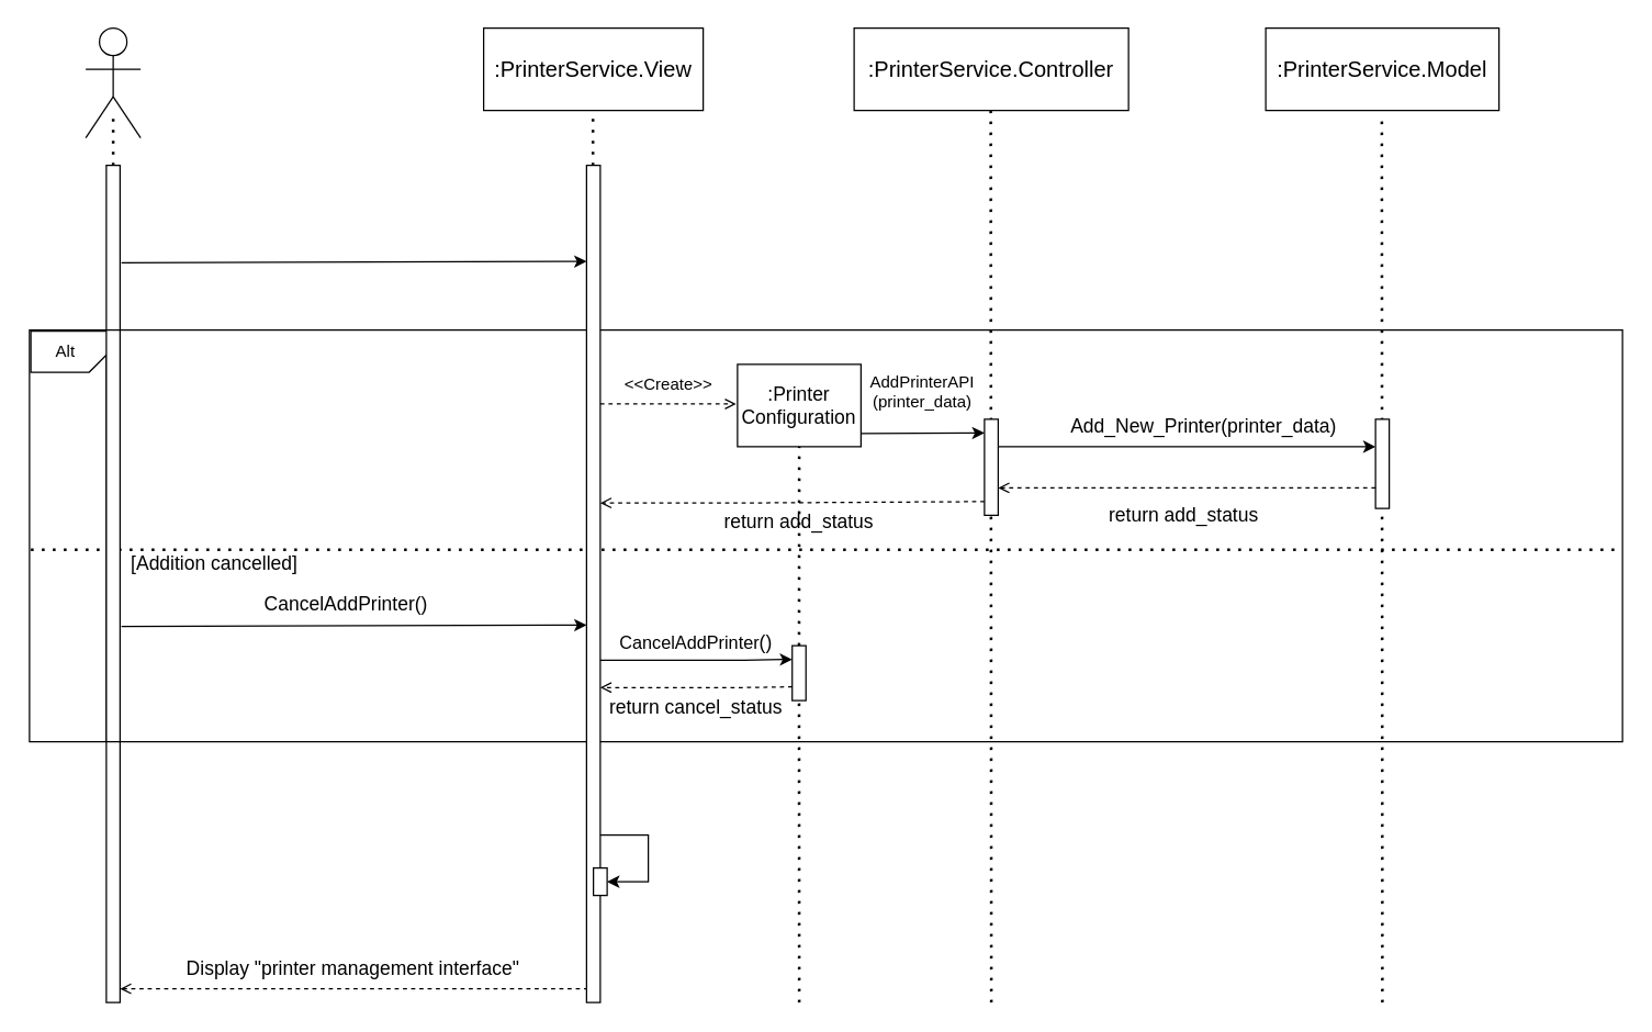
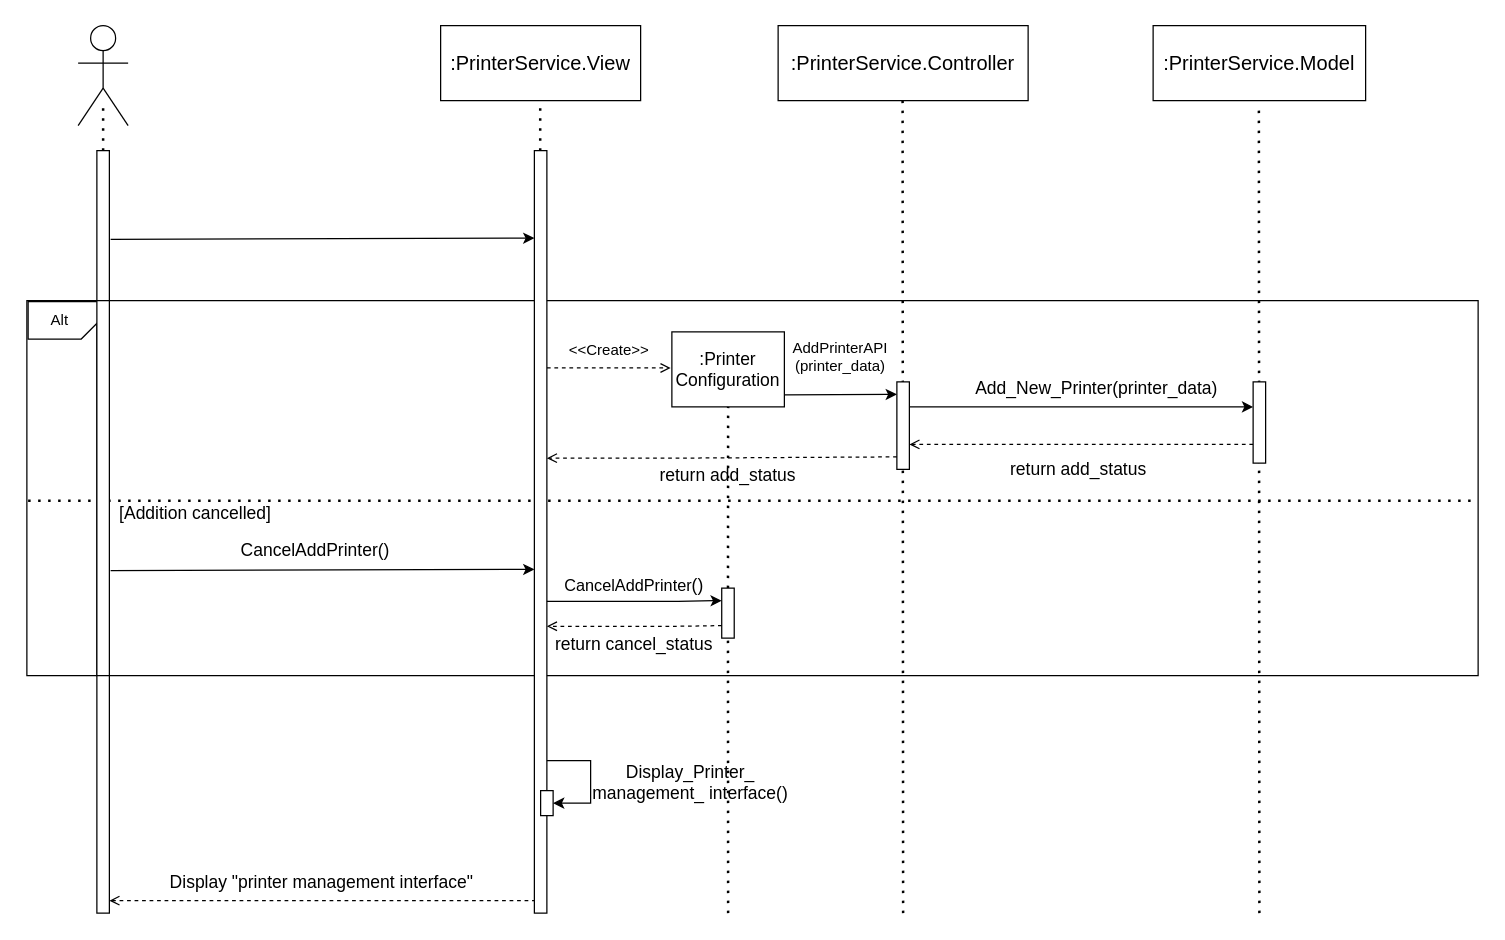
  <mxCell id="0" />
  <mxCell id="1" parent="0" />
  <mxCell id="2" value="" style="rounded=0;whiteSpace=wrap;html=1;" vertex="1" parent="1"><mxGeometry x="21" y="240" width="1161" height="300" as="geometry" /></mxCell>
  <mxCell id="3" value="" style="ellipse;whiteSpace=wrap;html=1;fillColor=#FFFFFF;" vertex="1" parent="1"><mxGeometry x="72" y="20" width="20" height="20" as="geometry" /></mxCell>
  <mxCell id="4" value="" style="endArrow=none;html=1;rounded=0;exitX=0.5;exitY=1;exitDx=0;exitDy=0;" edge="1" parent="1" source="3"><mxGeometry width="50" height="50" relative="1" as="geometry"><mxPoint x="242" y="80" as="sourcePoint" /><mxPoint x="82" y="70" as="targetPoint" /><Array as="points"><mxPoint x="82" y="70" /></Array></mxGeometry></mxCell>
  <mxCell id="5" value="" style="endArrow=none;html=1;rounded=0;" edge="1" parent="1"><mxGeometry width="50" height="50" relative="1" as="geometry"><mxPoint x="62" y="100" as="sourcePoint" /><mxPoint x="82" y="70" as="targetPoint" /></mxGeometry></mxCell>
  <mxCell id="6" value="" style="endArrow=none;html=1;rounded=0;" edge="1" parent="1"><mxGeometry width="50" height="50" relative="1" as="geometry"><mxPoint x="82" y="70" as="sourcePoint" /><mxPoint x="102" y="100" as="targetPoint" /></mxGeometry></mxCell>
  <mxCell id="7" value="" style="endArrow=none;html=1;rounded=0;" edge="1" parent="1"><mxGeometry width="50" height="50" relative="1" as="geometry"><mxPoint x="62" y="50" as="sourcePoint" /><mxPoint x="102" y="50" as="targetPoint" /></mxGeometry></mxCell>
  <mxCell id="8" value="&lt;font style=&quot;font-size: 16px;&quot;&gt;:PrinterService.View&lt;/font&gt;" style="rounded=0;whiteSpace=wrap;html=1;fillColor=#FFFFFF;" vertex="1" parent="1"><mxGeometry x="352" y="20" width="160" height="60" as="geometry" /></mxCell>
  <mxCell id="9" value="&lt;font style=&quot;font-size: 16px;&quot;&gt;:PrinterService.Controller&lt;/font&gt;" style="rounded=0;whiteSpace=wrap;html=1;fillColor=#FFFFFF;" vertex="1" parent="1"><mxGeometry x="622" y="20" width="200" height="60" as="geometry" /></mxCell>
  <mxCell id="10" value="&lt;font style=&quot;font-size: 16px;&quot;&gt;:PrinterService.Model&lt;/font&gt;" style="rounded=0;whiteSpace=wrap;html=1;fillColor=#FFFFFF;" vertex="1" parent="1"><mxGeometry x="922" y="20" width="170" height="60" as="geometry" /></mxCell>
  <mxCell id="11" value="" style="endArrow=none;dashed=1;html=1;dashPattern=1 3;strokeWidth=2;rounded=0;exitX=0.5;exitY=0;exitDx=0;exitDy=0;" edge="1" parent="1"><mxGeometry width="50" height="50" relative="1" as="geometry"><mxPoint x="82" y="120" as="sourcePoint" /><mxPoint x="82" y="80" as="targetPoint" /></mxGeometry></mxCell>
  <mxCell id="12" value="" style="endArrow=none;dashed=1;html=1;dashPattern=1 3;strokeWidth=2;rounded=0;exitX=0.5;exitY=0;exitDx=0;exitDy=0;" edge="1" parent="1"><mxGeometry width="50" height="50" relative="1" as="geometry"><mxPoint x="431.67" y="120" as="sourcePoint" /><mxPoint x="431.67" y="80" as="targetPoint" /></mxGeometry></mxCell>
  <mxCell id="13" value="" style="rounded=0;whiteSpace=wrap;html=1;" vertex="1" parent="1"><mxGeometry x="77" y="120" width="10" height="610" as="geometry" /></mxCell>
  <mxCell id="14" value="" style="endArrow=none;dashed=1;html=1;dashPattern=1 3;strokeWidth=2;rounded=0;" edge="1" parent="1"><mxGeometry width="50" height="50" relative="1" as="geometry"><mxPoint x="722" y="730" as="sourcePoint" /><mxPoint x="721.58" y="80" as="targetPoint" /></mxGeometry></mxCell>
  <mxCell id="15" value="" style="endArrow=none;dashed=1;html=1;dashPattern=1 3;strokeWidth=2;rounded=0;" edge="1" parent="1"><mxGeometry width="50" height="50" relative="1" as="geometry"><mxPoint x="1007" y="730" as="sourcePoint" /><mxPoint x="1006.6" y="83" as="targetPoint" /></mxGeometry></mxCell>
  <mxCell id="16" value=":Printer&lt;div&gt;Configuration&lt;/div&gt;" style="rounded=0;whiteSpace=wrap;html=1;fillColor=#FFFFFF;fontSize=14;" vertex="1" parent="1"><mxGeometry x="537" y="265" width="90" height="60" as="geometry" /></mxCell>
  <mxCell id="17" value="&amp;lt;&amp;lt;Create&amp;gt;&amp;gt;" style="text;html=1;align=center;verticalAlign=middle;whiteSpace=wrap;rounded=0;" vertex="1" parent="1"><mxGeometry x="452" y="265" width="70" height="30" as="geometry" /></mxCell>
  <mxCell id="18" value="" style="endArrow=classic;html=1;rounded=0;entryX=-0.058;entryY=0.106;entryDx=0;entryDy=0;entryPerimeter=0;exitX=0.997;exitY=0.462;exitDx=0;exitDy=0;exitPerimeter=0;" edge="1" parent="1"><mxGeometry width="50" height="50" relative="1" as="geometry"><mxPoint x="627.31" y="315.3" as="sourcePoint" /><mxPoint x="717" y="315" as="targetPoint" /></mxGeometry></mxCell>
  <mxCell id="19" value="AddPrinterAPI&lt;div&gt;(printer_data)&lt;/div&gt;" style="text;html=1;align=center;verticalAlign=middle;whiteSpace=wrap;rounded=0;" vertex="1" parent="1"><mxGeometry x="632" y="260" width="80" height="50" as="geometry" /></mxCell>
  <mxCell id="20" value="" style="endArrow=open;html=1;rounded=0;exitX=0.971;exitY=0.129;exitDx=0;exitDy=0;exitPerimeter=0;entryX=-0.006;entryY=0.519;entryDx=0;entryDy=0;entryPerimeter=0;dashed=1;endFill=0;" edge="1" parent="1"><mxGeometry width="50" height="50" relative="1" as="geometry"><mxPoint x="437" y="293.89" as="sourcePoint" /><mxPoint x="536" y="293.89" as="targetPoint" /></mxGeometry></mxCell>
  <mxCell id="21" value="" style="rounded=0;whiteSpace=wrap;html=1;" vertex="1" parent="1"><mxGeometry x="717" y="305" width="10" height="70" as="geometry" /></mxCell>
  <mxCell id="22" value="Add_New_Printer(printer_data)" style="text;html=1;align=center;verticalAlign=middle;whiteSpace=wrap;rounded=0;fontSize=14;" vertex="1" parent="1"><mxGeometry x="762" y="295" width="230" height="30" as="geometry" /></mxCell>
  <mxCell id="23" value="" style="endArrow=classic;html=1;rounded=0;exitX=0.955;exitY=0.208;exitDx=0;exitDy=0;exitPerimeter=0;entryX=0.027;entryY=0.096;entryDx=0;entryDy=0;entryPerimeter=0;endFill=1;" edge="1" parent="1"><mxGeometry width="50" height="50" relative="1" as="geometry"><mxPoint x="727" y="325" as="sourcePoint" /><mxPoint x="1002" y="325" as="targetPoint" /><Array as="points"><mxPoint x="832" y="325" /></Array></mxGeometry></mxCell>
  <mxCell id="24" value="&lt;font style=&quot;font-size: 14px;&quot;&gt;return add_status&lt;/font&gt;" style="text;html=1;align=center;verticalAlign=middle;whiteSpace=wrap;rounded=0;direction=south;fontSize=14;" vertex="1" parent="1"><mxGeometry x="734.56" y="365" width="255.12" height="20" as="geometry" /></mxCell>
  <mxCell id="25" value="" style="endArrow=open;html=1;rounded=0;exitX=0.955;exitY=0.208;exitDx=0;exitDy=0;exitPerimeter=0;entryX=0.027;entryY=0.096;entryDx=0;entryDy=0;entryPerimeter=0;endFill=0;dashed=1;" edge="1" parent="1"><mxGeometry width="50" height="50" relative="1" as="geometry"><mxPoint x="1002" y="355" as="sourcePoint" /><mxPoint x="727" y="355" as="targetPoint" /><Array as="points"><mxPoint x="832" y="355" /></Array></mxGeometry></mxCell>
  <mxCell id="26" value="" style="endArrow=open;html=1;rounded=0;exitX=0.99;exitY=0.271;exitDx=0;exitDy=0;exitPerimeter=0;entryX=-0.009;entryY=0.069;entryDx=0;entryDy=0;entryPerimeter=0;dashed=1;endFill=0;" edge="1" parent="1"><mxGeometry width="50" height="50" relative="1" as="geometry"><mxPoint x="717" y="365" as="sourcePoint" /><mxPoint x="437" y="366" as="targetPoint" /><Array as="points"><mxPoint x="542" y="366" /></Array></mxGeometry></mxCell>
  <mxCell id="27" value="return add_status" style="text;html=1;align=center;verticalAlign=middle;whiteSpace=wrap;rounded=0;fontSize=14;" vertex="1" parent="1"><mxGeometry x="481.76" y="365" width="200.24" height="30" as="geometry" /></mxCell>
  <mxCell id="28" value="" style="endArrow=open;dashed=1;html=1;strokeWidth=1;rounded=0;endFill=0;entryX=0.86;entryY=0.039;entryDx=0;entryDy=0;entryPerimeter=0;exitX=-0.025;exitY=0.039;exitDx=0;exitDy=0;exitPerimeter=0;" edge="1" parent="1"><mxGeometry width="50" height="50" relative="1" as="geometry"><mxPoint x="428.15" y="720" as="sourcePoint" /><mxPoint x="87" y="720" as="targetPoint" /></mxGeometry></mxCell>
  <mxCell id="29" value="Display &quot;printer management interface&quot;" style="text;html=1;align=center;verticalAlign=middle;whiteSpace=wrap;rounded=0;fontSize=14;" vertex="1" parent="1"><mxGeometry x="127" y="690" width="260.02" height="30" as="geometry" /></mxCell>
  <mxCell id="30" value="" style="endArrow=classic;html=1;rounded=0;exitX=1.024;exitY=0.012;exitDx=0;exitDy=0;exitPerimeter=0;entryX=-0.069;entryY=0.011;entryDx=0;entryDy=0;entryPerimeter=0;" edge="1" parent="1"><mxGeometry width="50" height="50" relative="1" as="geometry"><mxPoint x="88" y="191" as="sourcePoint" /><mxPoint x="427" y="190" as="targetPoint" /></mxGeometry></mxCell>
  <mxCell id="31" value="" style="endArrow=none;dashed=1;html=1;dashPattern=1 3;strokeWidth=2;rounded=0;exitX=0;exitY=0.75;exitDx=0;exitDy=0;" edge="1" parent="1"><mxGeometry width="50" height="50" relative="1" as="geometry"><mxPoint x="22" y="400" as="sourcePoint" /><mxPoint x="1182" y="400" as="targetPoint" /></mxGeometry></mxCell>
  <mxCell id="32" value="" style="shape=card;whiteSpace=wrap;html=1;rotation=90;direction=west;flipH=0;flipV=1;size=15;" vertex="1" parent="1"><mxGeometry x="35.75" y="227" width="30" height="57.5" as="geometry" /></mxCell>
  <mxCell id="33" value="" style="endArrow=classic;html=1;rounded=0;exitX=1.024;exitY=0.012;exitDx=0;exitDy=0;exitPerimeter=0;entryX=-0.069;entryY=0.011;entryDx=0;entryDy=0;entryPerimeter=0;" edge="1" parent="1"><mxGeometry width="50" height="50" relative="1" as="geometry"><mxPoint x="88" y="456" as="sourcePoint" /><mxPoint x="427" y="455" as="targetPoint" /></mxGeometry></mxCell>
  <mxCell id="34" value="CancelAddPrinter()" style="text;html=1;align=center;verticalAlign=middle;whiteSpace=wrap;rounded=0;fontSize=14;" vertex="1" parent="1"><mxGeometry x="157" y="425" width="190" height="30" as="geometry" /></mxCell>
  <mxCell id="35" value="[Addition cancelled]" style="text;html=1;align=center;verticalAlign=middle;whiteSpace=wrap;rounded=0;fontSize=14;" vertex="1" parent="1"><mxGeometry x="72" y="395" width="167.5" height="30" as="geometry" /></mxCell>
  <mxCell id="36" value="" style="endArrow=none;dashed=1;html=1;dashPattern=1 3;strokeWidth=2;rounded=0;entryX=0.5;entryY=1;entryDx=0;entryDy=0;" edge="1" parent="1" target="16" source="42"><mxGeometry width="50" height="50" relative="1" as="geometry"><mxPoint x="582" y="730" as="sourcePoint" /><mxPoint x="632" y="480" as="targetPoint" /></mxGeometry></mxCell>
  <mxCell id="37" value="" style="rounded=0;whiteSpace=wrap;html=1;" vertex="1" parent="1"><mxGeometry x="427" y="120" width="10" height="610" as="geometry" /></mxCell>
  <mxCell id="38" value="" style="rounded=0;whiteSpace=wrap;html=1;fillColor=#FFFFFF;" vertex="1" parent="1"><mxGeometry x="432" y="632" width="10" height="20" as="geometry" /></mxCell>
+ <mxCell id="39" value="Display_Printer_ management_ interface()" style="text;html=1;align=center;verticalAlign=middle;whiteSpace=wrap;rounded=0;fontSize=14;" vertex="1" parent="1"><mxGeometry x="462" y="610" width="180" height="30" as="geometry" /></mxCell>
  <mxCell id="40" value="" style="endArrow=classic;html=1;rounded=0;endFill=1;exitX=0.952;exitY=0.019;exitDx=0;exitDy=0;exitPerimeter=0;" edge="1" parent="1"><mxGeometry width="50" height="50" relative="1" as="geometry"><mxPoint x="437" y="608" as="sourcePoint" /><mxPoint x="442" y="642" as="targetPoint" /><Array as="points"><mxPoint x="472" y="608" /><mxPoint x="472" y="642" /></Array></mxGeometry></mxCell>
  <mxCell id="41" value="" style="endArrow=none;dashed=1;html=1;dashPattern=1 3;strokeWidth=2;rounded=0;entryX=0.5;entryY=1;entryDx=0;entryDy=0;" edge="1" parent="1" target="42"><mxGeometry width="50" height="50" relative="1" as="geometry"><mxPoint x="582" y="730" as="sourcePoint" /><mxPoint x="582" y="325" as="targetPoint" /></mxGeometry></mxCell>
  <mxCell id="42" value="" style="rounded=0;whiteSpace=wrap;html=1;" vertex="1" parent="1"><mxGeometry x="576.88" y="470" width="10" height="40" as="geometry" /></mxCell>
  <mxCell id="43" value="" style="rounded=0;whiteSpace=wrap;html=1;" vertex="1" parent="1"><mxGeometry x="77" y="240" width="10" height="300" as="geometry" /></mxCell>
  <mxCell id="44" value="Alt" style="text;html=1;align=center;verticalAlign=middle;whiteSpace=wrap;rounded=0;" vertex="1" parent="1"><mxGeometry x="20" y="240.75" width="55" height="30" as="geometry" /></mxCell>
  <mxCell id="45" value="" style="endArrow=open;html=1;rounded=0;exitX=0;exitY=0.5;exitDx=0;exitDy=0;entryX=-0.009;entryY=0.069;entryDx=0;entryDy=0;entryPerimeter=0;dashed=1;endFill=0;" edge="1" parent="1"><mxGeometry width="50" height="50" relative="1" as="geometry"><mxPoint x="576.88" y="500" as="sourcePoint" /><mxPoint x="437" y="500.5" as="targetPoint" /><Array as="points"><mxPoint x="542" y="500.5" /></Array></mxGeometry></mxCell>
  <mxCell id="46" value="return cancel_status" style="text;html=1;align=center;verticalAlign=middle;whiteSpace=wrap;rounded=0;fontSize=14;" vertex="1" parent="1"><mxGeometry x="406.88" y="500" width="200.24" height="30" as="geometry" /></mxCell>
  <mxCell id="47" value="" style="endArrow=classic;html=1;rounded=0;exitX=0;exitY=0.5;exitDx=0;exitDy=0;entryX=-0.009;entryY=0.069;entryDx=0;entryDy=0;entryPerimeter=0;endFill=1;" edge="1" parent="1"><mxGeometry width="50" height="50" relative="1" as="geometry"><mxPoint x="437" y="480.5" as="sourcePoint" /><mxPoint x="576.88" y="480" as="targetPoint" /><Array as="points"><mxPoint x="542" y="480.5" /></Array></mxGeometry></mxCell>
  <mxCell id="48" value="&lt;font style=&quot;font-size: 13px;&quot;&gt;CancelAddPrinter&lt;/font&gt;()" style="text;html=1;align=center;verticalAlign=middle;whiteSpace=wrap;rounded=0;fontSize=14;" vertex="1" parent="1"><mxGeometry x="412" y="452.5" width="190" height="30" as="geometry" /></mxCell>
  <mxCell id="49" value="" style="rounded=0;whiteSpace=wrap;html=1;" vertex="1" parent="1"><mxGeometry x="1002" y="305" width="10" height="65" as="geometry" /></mxCell>
